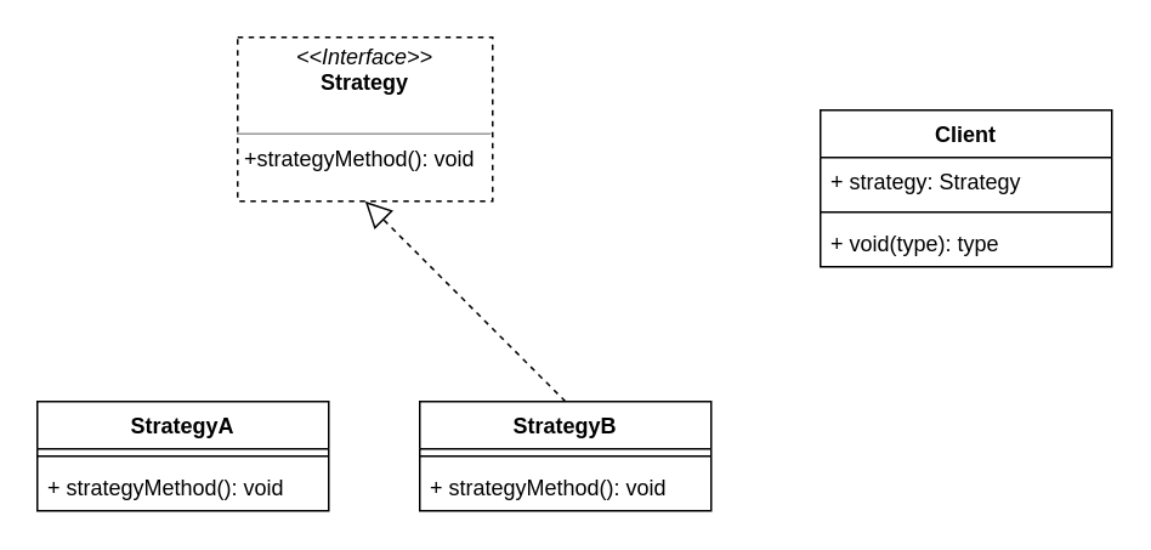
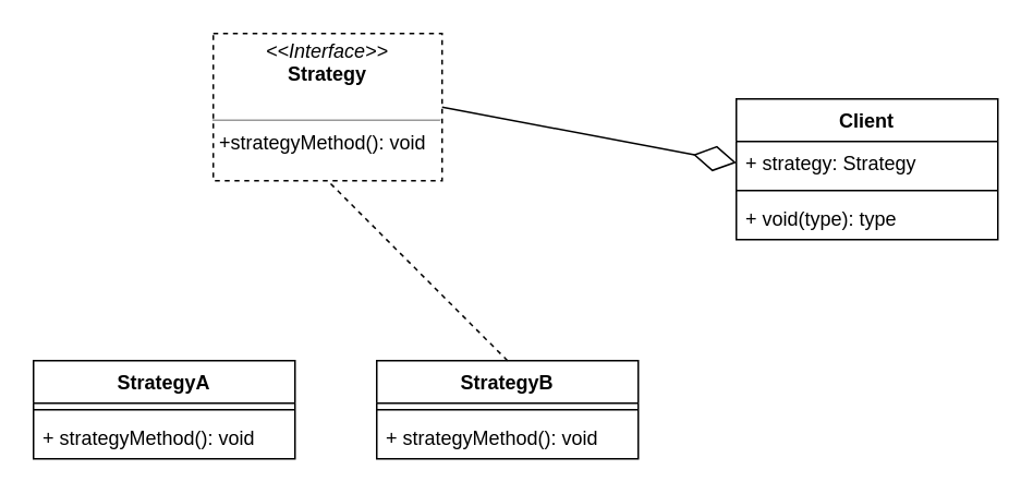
  <mxCell id="0" />
  <mxCell id="1" parent="0" />
  <mxCell id="2" value="&lt;p style=&quot;margin: 0px ; margin-top: 4px ; text-align: center&quot;&gt;&lt;i&gt;&amp;lt;&amp;lt;Interface&amp;gt;&amp;gt;&lt;/i&gt;&lt;br&gt;&lt;b&gt;Strategy&lt;/b&gt;&lt;/p&gt;&lt;p style=&quot;margin: 0px ; margin-left: 4px&quot;&gt;&lt;br&gt;&lt;/p&gt;&lt;hr size=&quot;1&quot;&gt;&lt;p style=&quot;margin: 0px ; margin-left: 4px&quot;&gt;+strategyMethod(): void&lt;br&gt;&lt;/p&gt;" style="verticalAlign=top;align=left;overflow=fill;fontSize=12;fontFamily=Helvetica;html=1;dashed=1;" vertex="1" parent="1"><mxGeometry x="130" y="20" width="140" height="90" as="geometry" /></mxCell>
  <mxCell id="3" value="StrategyA" style="swimlane;fontStyle=1;align=center;verticalAlign=top;childLayout=stackLayout;horizontal=1;startSize=26;horizontalStack=0;resizeParent=1;resizeParentMax=0;resizeLast=0;collapsible=1;marginBottom=0;" vertex="1" parent="1"><mxGeometry x="20" y="220" width="160" height="60" as="geometry" /></mxCell>
  <mxCell id="4" value="" style="line;strokeWidth=1;fillColor=none;align=left;verticalAlign=middle;spacingTop=-1;spacingLeft=3;spacingRight=3;rotatable=0;labelPosition=right;points=[];portConstraint=eastwest;" vertex="1" parent="3"><mxGeometry y="26" width="160" height="8" as="geometry" /></mxCell>
  <mxCell id="5" value="+ strategyMethod(): void" style="text;strokeColor=none;fillColor=none;align=left;verticalAlign=top;spacingLeft=4;spacingRight=4;overflow=hidden;rotatable=0;points=[[0,0.5],[1,0.5]];portConstraint=eastwest;" vertex="1" parent="3"><mxGeometry y="34" width="160" height="26" as="geometry" /></mxCell>
  <mxCell id="6" value="StrategyB" style="swimlane;fontStyle=1;align=center;verticalAlign=top;childLayout=stackLayout;horizontal=1;startSize=26;horizontalStack=0;resizeParent=1;resizeParentMax=0;resizeLast=0;collapsible=1;marginBottom=0;" vertex="1" parent="1"><mxGeometry x="230" y="220" width="160" height="60" as="geometry" /></mxCell>
  <mxCell id="7" value="" style="line;strokeWidth=1;fillColor=none;align=left;verticalAlign=middle;spacingTop=-1;spacingLeft=3;spacingRight=3;rotatable=0;labelPosition=right;points=[];portConstraint=eastwest;" vertex="1" parent="6"><mxGeometry y="26" width="160" height="8" as="geometry" /></mxCell>
  <mxCell id="8" value="+ strategyMethod(): void" style="text;strokeColor=none;fillColor=none;align=left;verticalAlign=top;spacingLeft=4;spacingRight=4;overflow=hidden;rotatable=0;points=[[0,0.5],[1,0.5]];portConstraint=eastwest;" vertex="1" parent="6"><mxGeometry y="34" width="160" height="26" as="geometry" /></mxCell>
- <mxCell id="9" value="" style="endArrow=block;dashed=1;endFill=0;endSize=12;html=1;exitX=0.5;exitY=0;exitDx=0;exitDy=0;entryX=0.5;entryY=1;entryDx=0;entryDy=0;" edge="1" parent="1" source="6" target="2"><mxGeometry width="160" relative="1" as="geometry"><mxPoint x="110" y="230" as="sourcePoint" /><mxPoint x="250" y="120" as="targetPoint" /></mxGeometry></mxCell>
+ <mxCell id="9" value="" style="endArrow=none;dashed=1;endFill=0;endSize=12;html=1;exitX=0.5;exitY=0;exitDx=0;exitDy=0;entryX=0.5;entryY=1;entryDx=0;entryDy=0;" edge="1" parent="1" source="6" target="2"><mxGeometry width="160" relative="1" as="geometry"><mxPoint x="110" y="230" as="sourcePoint" /><mxPoint x="250" y="120" as="targetPoint" /></mxGeometry></mxCell>
  <mxCell id="10" value="Client" style="swimlane;fontStyle=1;align=center;verticalAlign=top;childLayout=stackLayout;horizontal=1;startSize=26;horizontalStack=0;resizeParent=1;resizeParentMax=0;resizeLast=0;collapsible=1;marginBottom=0;" vertex="1" parent="1"><mxGeometry x="450" y="60" width="160" height="86" as="geometry" /></mxCell>
  <mxCell id="11" value="+ strategy: Strategy" style="text;strokeColor=none;fillColor=none;align=left;verticalAlign=top;spacingLeft=4;spacingRight=4;overflow=hidden;rotatable=0;points=[[0,0.5],[1,0.5]];portConstraint=eastwest;" vertex="1" parent="10"><mxGeometry y="26" width="160" height="26" as="geometry" /></mxCell>
  <mxCell id="12" value="" style="line;strokeWidth=1;fillColor=none;align=left;verticalAlign=middle;spacingTop=-1;spacingLeft=3;spacingRight=3;rotatable=0;labelPosition=right;points=[];portConstraint=eastwest;" vertex="1" parent="10"><mxGeometry y="52" width="160" height="8" as="geometry" /></mxCell>
  <mxCell id="13" value="+ void(type): type" style="text;strokeColor=none;fillColor=none;align=left;verticalAlign=top;spacingLeft=4;spacingRight=4;overflow=hidden;rotatable=0;points=[[0,0.5],[1,0.5]];portConstraint=eastwest;" vertex="1" parent="10"><mxGeometry y="60" width="160" height="26" as="geometry" /></mxCell>
+ <mxCell id="14" value="" style="endArrow=diamondThin;endFill=0;endSize=24;html=1;exitX=1;exitY=0.5;exitDx=0;exitDy=0;entryX=0;entryY=0.5;entryDx=0;entryDy=0;" edge="1" parent="1" source="2" target="11"><mxGeometry width="160" relative="1" as="geometry"><mxPoint x="340" y="10" as="sourcePoint" /><mxPoint x="500" y="10" as="targetPoint" /></mxGeometry></mxCell>
